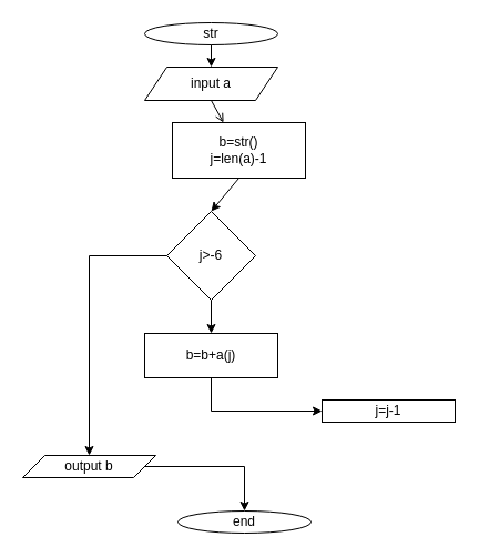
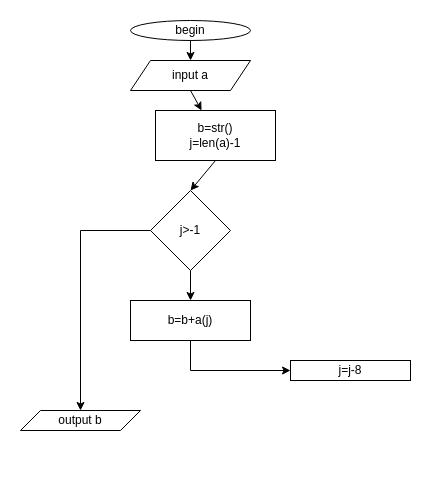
  <mxCell id="0" />
  <mxCell id="1" parent="0" />
- <mxCell id="2" value="str" style="ellipse;whiteSpace=wrap;html=1;" vertex="1" parent="1"><mxGeometry x="130" y="20" width="120" height="20" as="geometry" /></mxCell>
+ <mxCell id="2" value="begin" style="ellipse;whiteSpace=wrap;html=1;" vertex="1" parent="1"><mxGeometry x="130" y="20" width="120" height="20" as="geometry" /></mxCell>
  <mxCell id="3" style="edgeStyle=orthogonalEdgeStyle;rounded=0;orthogonalLoop=1;jettySize=auto;html=1;exitX=0.5;exitY=1;exitDx=0;exitDy=0;" edge="1" parent="1" source="2" target="2"><mxGeometry relative="1" as="geometry" /></mxCell>
  <mxCell id="4" value="" style="endArrow=classic;html=1;rounded=0;exitX=0.5;exitY=1;exitDx=0;exitDy=0;" edge="1" parent="1" source="2"><mxGeometry width="50" height="50" relative="1" as="geometry"><mxPoint x="200" y="130" as="sourcePoint" /><mxPoint x="190" y="60" as="targetPoint" /></mxGeometry></mxCell>
  <mxCell id="5" value="input a" style="shape=parallelogram;perimeter=parallelogramPerimeter;whiteSpace=wrap;html=1;fixedSize=1;" vertex="1" parent="1"><mxGeometry x="130" y="60" width="120" height="30" as="geometry" /></mxCell>
  <mxCell id="6" value="b=str()&lt;br&gt;j=len(a)-1" style="rounded=0;whiteSpace=wrap;html=1;" vertex="1" parent="1"><mxGeometry x="155" y="110" width="120" height="50" as="geometry" /></mxCell>
- <mxCell id="7" value="" style="endArrow=open;html=1;rounded=0;exitX=0.5;exitY=1;exitDx=0;exitDy=0;" edge="1" parent="1" source="5" target="6"><mxGeometry width="50" height="50" relative="1" as="geometry"><mxPoint x="80" y="310" as="sourcePoint" /><mxPoint x="130" y="260" as="targetPoint" /></mxGeometry></mxCell>
+ <mxCell id="7" value="" style="endArrow=classic;html=1;rounded=0;exitX=0.5;exitY=1;exitDx=0;exitDy=0;" edge="1" parent="1" source="5" target="6"><mxGeometry width="50" height="50" relative="1" as="geometry"><mxPoint x="80" y="310" as="sourcePoint" /><mxPoint x="130" y="260" as="targetPoint" /></mxGeometry></mxCell>
  <mxCell id="8" value="" style="endArrow=classic;html=1;rounded=0;exitX=0.5;exitY=1;exitDx=0;exitDy=0;" edge="1" parent="1" source="6"><mxGeometry width="50" height="50" relative="1" as="geometry"><mxPoint x="170" y="300" as="sourcePoint" /><mxPoint x="190" y="190" as="targetPoint" /></mxGeometry></mxCell>
- <mxCell id="9" value="j&amp;gt;-6" style="rhombus;whiteSpace=wrap;html=1;" vertex="1" parent="1"><mxGeometry x="150" y="190" width="80" height="80" as="geometry" /></mxCell>
+ <mxCell id="9" value="j&amp;gt;-1" style="rhombus;whiteSpace=wrap;html=1;" vertex="1" parent="1"><mxGeometry x="150" y="190" width="80" height="80" as="geometry" /></mxCell>
  <mxCell id="10" value="" style="endArrow=classic;html=1;rounded=0;exitX=0.5;exitY=1;exitDx=0;exitDy=0;" edge="1" parent="1" source="9"><mxGeometry width="50" height="50" relative="1" as="geometry"><mxPoint x="190" y="330" as="sourcePoint" /><mxPoint x="190" y="300" as="targetPoint" /></mxGeometry></mxCell>
  <mxCell id="11" value="b=b+a(j)" style="rounded=0;whiteSpace=wrap;html=1;" vertex="1" parent="1"><mxGeometry x="130" y="300" width="120" height="40" as="geometry" /></mxCell>
  <mxCell id="12" value="" style="endArrow=classic;html=1;rounded=0;exitX=0.5;exitY=1;exitDx=0;exitDy=0;" edge="1" parent="1" source="11"><mxGeometry width="50" height="50" relative="1" as="geometry"><mxPoint x="300" y="410" as="sourcePoint" /><mxPoint x="290" y="370" as="targetPoint" /><Array as="points"><mxPoint x="190" y="370" /></Array></mxGeometry></mxCell>
- <mxCell id="13" value="j=j-1" style="rounded=0;whiteSpace=wrap;html=1;" vertex="1" parent="1"><mxGeometry x="290" y="360" width="120" height="20" as="geometry" /></mxCell>
+ <mxCell id="13" value="j=j-8" style="rounded=0;whiteSpace=wrap;html=1;" vertex="1" parent="1"><mxGeometry x="290" y="360" width="120" height="20" as="geometry" /></mxCell>
  <mxCell id="14" value="" style="endArrow=classic;html=1;rounded=0;exitX=0;exitY=0.5;exitDx=0;exitDy=0;" edge="1" parent="1" source="9"><mxGeometry width="50" height="50" relative="1" as="geometry"><mxPoint x="60" y="180" as="sourcePoint" /><mxPoint x="80" y="410" as="targetPoint" /><Array as="points"><mxPoint x="80" y="230" /></Array></mxGeometry></mxCell>
  <mxCell id="15" value="output b" style="shape=parallelogram;perimeter=parallelogramPerimeter;whiteSpace=wrap;html=1;fixedSize=1;" vertex="1" parent="1"><mxGeometry x="20" y="410" width="120" height="20" as="geometry" /></mxCell>
- <mxCell id="16" value="end" style="ellipse;whiteSpace=wrap;html=1;" vertex="1" parent="1"><mxGeometry x="160" y="460" width="120" height="20" as="geometry" /></mxCell>
- <mxCell id="17" value="" style="endArrow=classic;html=1;rounded=0;exitX=1;exitY=0.5;exitDx=0;exitDy=0;entryX=0.5;entryY=0;entryDx=0;entryDy=0;" edge="1" parent="1" source="15" target="16"><mxGeometry width="50" height="50" relative="1" as="geometry"><mxPoint x="220" y="430" as="sourcePoint" /><mxPoint x="270" y="380" as="targetPoint" /><Array as="points"><mxPoint x="220" y="420" /></Array></mxGeometry></mxCell>
